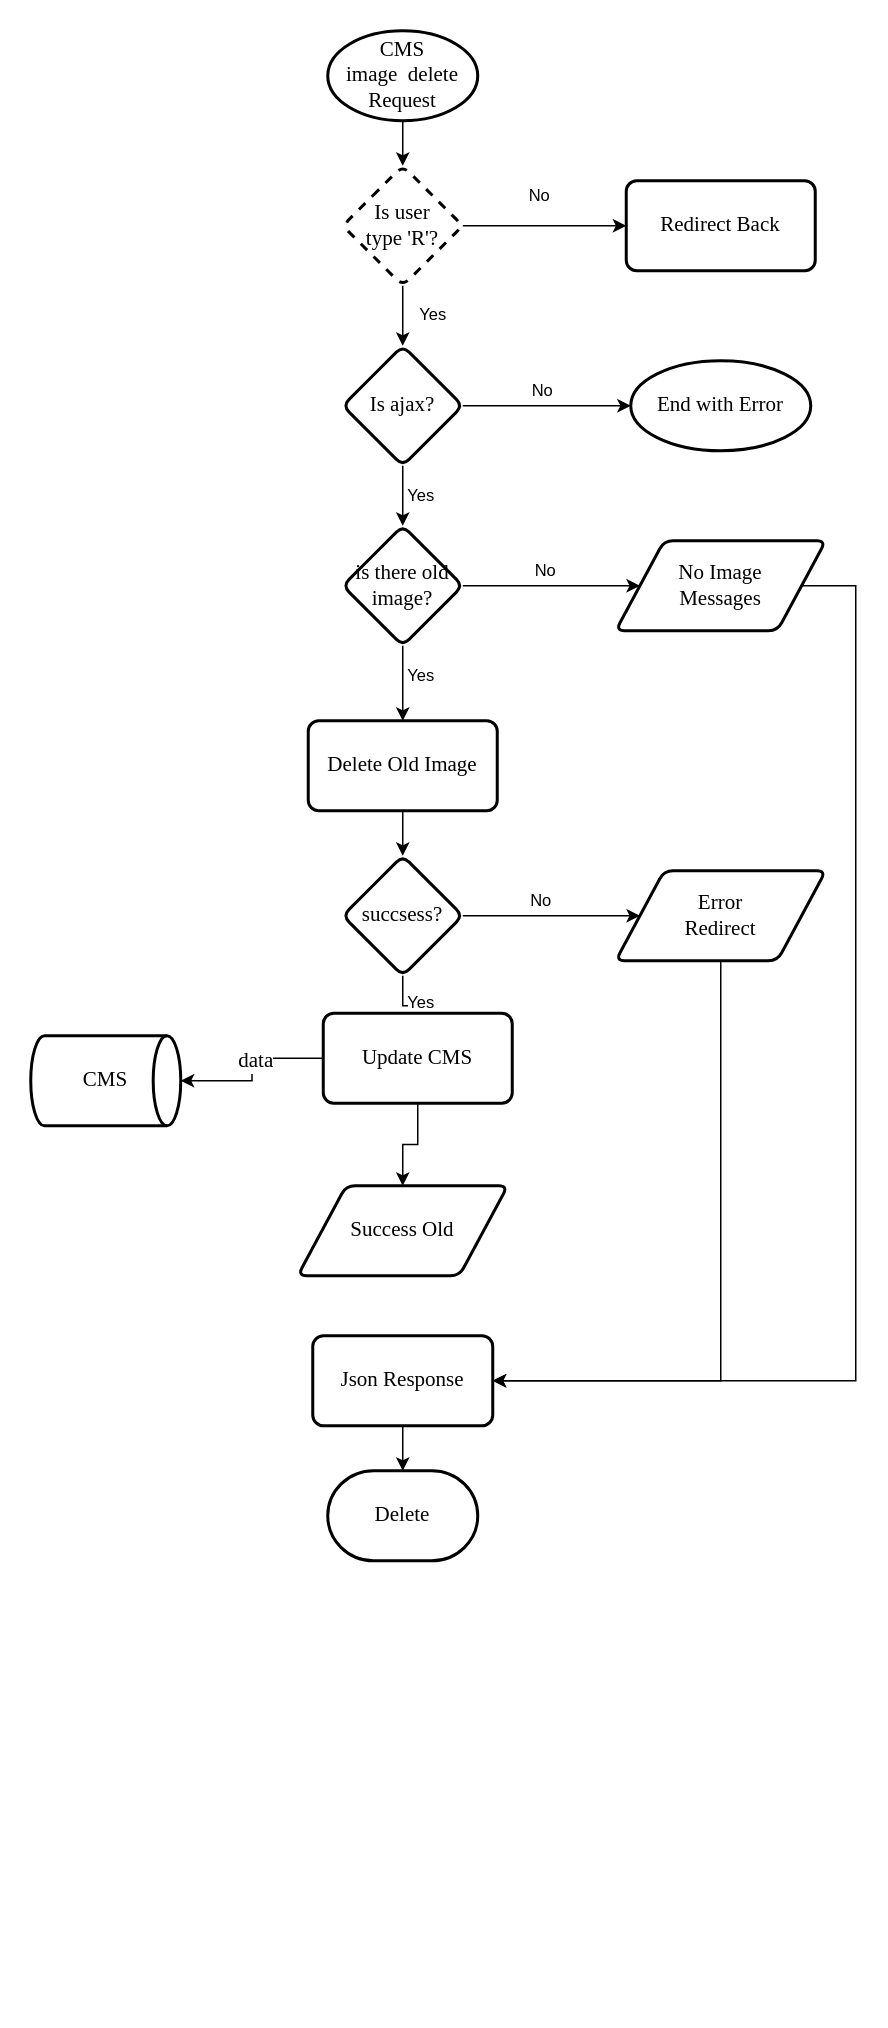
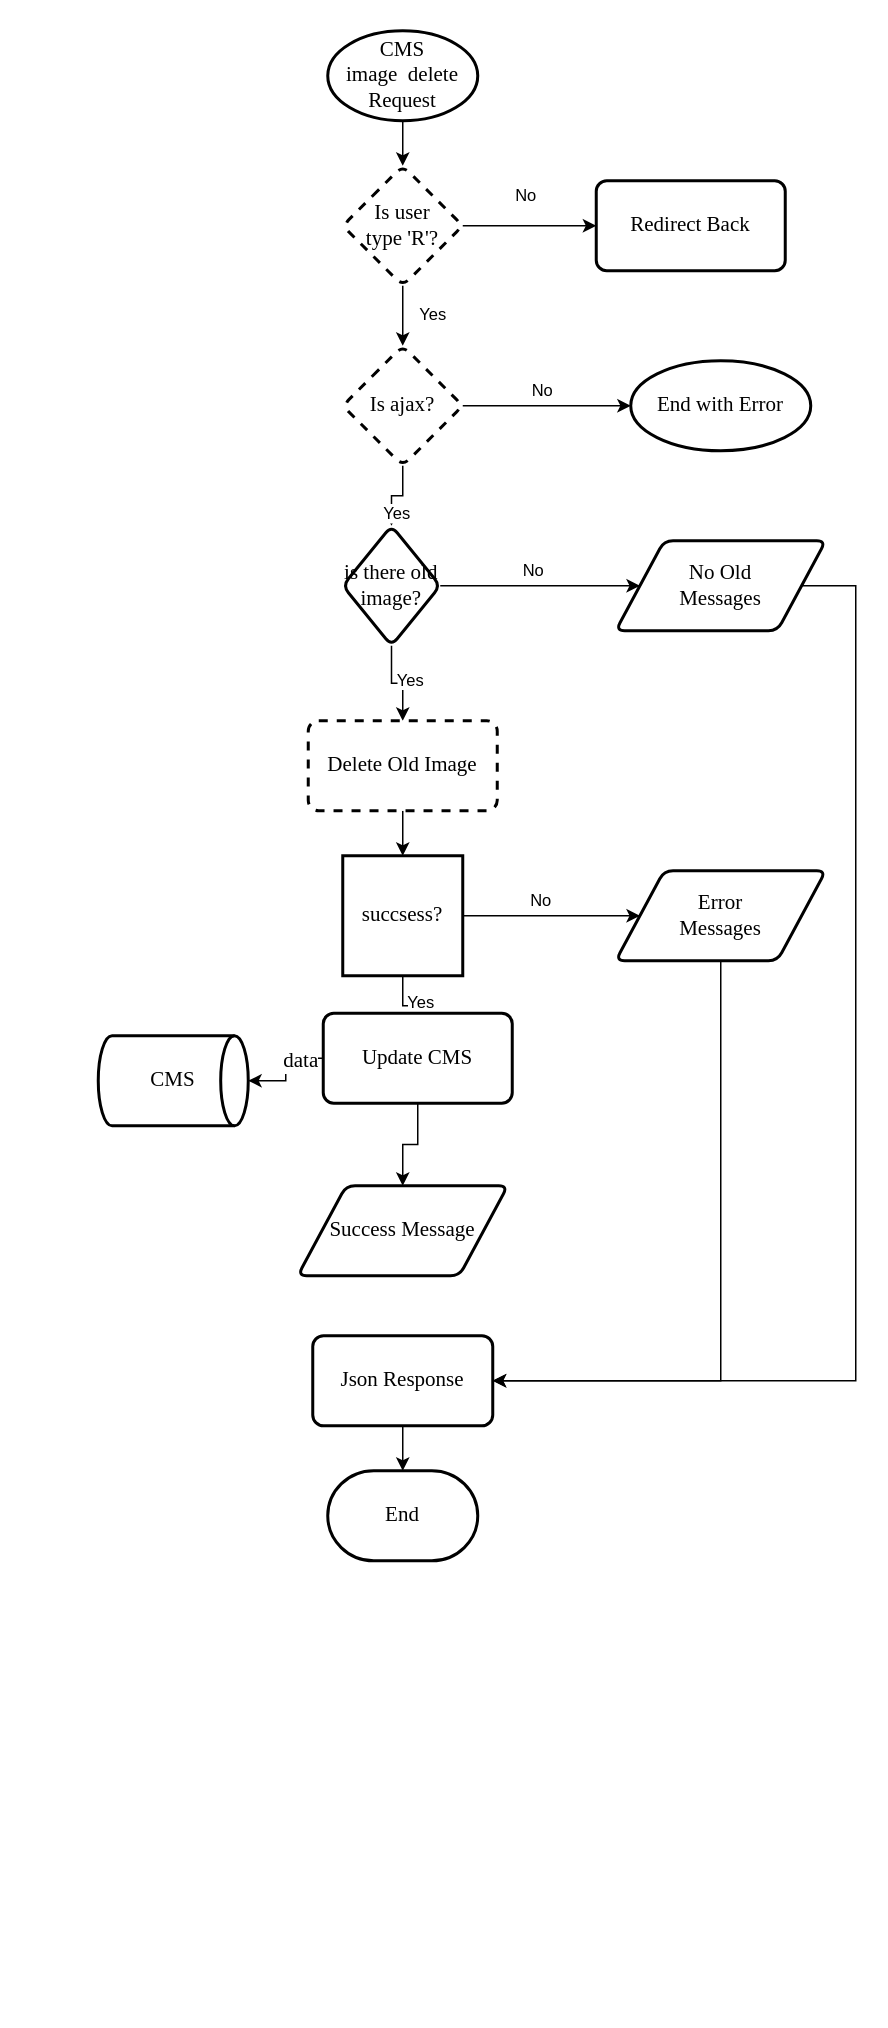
  <mxCell id="0" />
  <mxCell id="1" parent="0" />
  <mxCell id="2" style="edgeStyle=orthogonalEdgeStyle;rounded=0;orthogonalLoop=1;jettySize=auto;html=1;" parent="1" source="3" target="7" edge="1"><mxGeometry relative="1" as="geometry" /></mxCell>
  <mxCell id="3" value="CMS &lt;br&gt;image&amp;nbsp; delete Request" style="strokeWidth=2;html=1;shape=mxgraph.flowchart.start_1;whiteSpace=wrap;fontFamily=Times New Roman;fontSize=14;" parent="1" vertex="1"><mxGeometry x="218" y="20" width="100" height="60" as="geometry" /></mxCell>
  <mxCell id="4" value="" style="edgeStyle=elbowEdgeStyle;rounded=0;orthogonalLoop=1;jettySize=auto;html=1;" parent="1" edge="1"><mxGeometry relative="1" as="geometry"><mxPoint x="268" y="1330" as="sourcePoint" /></mxGeometry></mxCell>
  <mxCell id="5" value="No" style="edgeStyle=orthogonalEdgeStyle;rounded=0;orthogonalLoop=1;jettySize=auto;html=1;" parent="1" source="7" target="8" edge="1"><mxGeometry x="-0.061" y="20" relative="1" as="geometry"><mxPoint as="offset" /></mxGeometry></mxCell>
  <mxCell id="6" value="Yes" style="edgeStyle=orthogonalEdgeStyle;rounded=0;orthogonalLoop=1;jettySize=auto;html=1;" parent="1" source="7" target="11" edge="1"><mxGeometry x="-0.071" y="20" relative="1" as="geometry"><mxPoint x="268" y="230" as="targetPoint" /><mxPoint as="offset" /></mxGeometry></mxCell>
  <mxCell id="7" value="Is user &lt;br&gt;type 'R'?" style="rhombus;whiteSpace=wrap;html=1;fontSize=14;fontFamily=Times New Roman;strokeWidth=2;rounded=1;arcSize=12;dashed=1;" parent="1" vertex="1"><mxGeometry x="228" y="110" width="80" height="80" as="geometry" /></mxCell>
- <mxCell id="8" value="Redirect Back" style="rounded=1;whiteSpace=wrap;html=1;absoluteArcSize=1;arcSize=14;strokeWidth=2;fontFamily=Times New Roman;fontSize=14;" parent="1" vertex="1"><mxGeometry x="417" y="120" width="126" height="60" as="geometry" /></mxCell>
+ <mxCell id="8" value="Redirect Back" style="rounded=1;whiteSpace=wrap;html=1;absoluteArcSize=1;arcSize=14;strokeWidth=2;fontFamily=Times New Roman;fontSize=14;" parent="1" vertex="1"><mxGeometry x="397" y="120" width="126" height="60" as="geometry" /></mxCell>
  <mxCell id="9" value="Yes" style="edgeStyle=orthogonalEdgeStyle;rounded=0;orthogonalLoop=1;jettySize=auto;html=1;" parent="1" source="11" target="15" edge="1"><mxGeometry y="12" relative="1" as="geometry"><mxPoint as="offset" /><mxPoint x="268" y="350" as="targetPoint" /></mxGeometry></mxCell>
  <mxCell id="10" value="No" style="edgeStyle=orthogonalEdgeStyle;rounded=0;orthogonalLoop=1;jettySize=auto;html=1;" parent="1" source="11" target="12" edge="1"><mxGeometry x="-0.046" y="10" relative="1" as="geometry"><mxPoint x="480" y="270" as="targetPoint" /><mxPoint as="offset" /></mxGeometry></mxCell>
- <mxCell id="11" value="Is ajax?" style="rhombus;whiteSpace=wrap;html=1;fontSize=14;fontFamily=Times New Roman;strokeWidth=2;rounded=1;arcSize=12;" parent="1" vertex="1"><mxGeometry x="228" y="230" width="80" height="80" as="geometry" /></mxCell>
+ <mxCell id="11" value="Is ajax?" style="rhombus;whiteSpace=wrap;html=1;fontSize=14;fontFamily=Times New Roman;strokeWidth=2;rounded=1;arcSize=12;dashed=1;" parent="1" vertex="1"><mxGeometry x="228" y="230" width="80" height="80" as="geometry" /></mxCell>
  <mxCell id="12" value="End with Error" style="ellipse;whiteSpace=wrap;html=1;fontSize=14;fontFamily=Times New Roman;strokeWidth=2;rounded=1;arcSize=12;" parent="1" vertex="1"><mxGeometry x="420" y="240" width="120" height="60" as="geometry" /></mxCell>
  <mxCell id="13" value="No" style="edgeStyle=orthogonalEdgeStyle;rounded=0;orthogonalLoop=1;jettySize=auto;html=1;" parent="1" source="15" target="22" edge="1"><mxGeometry x="-0.071" y="10" relative="1" as="geometry"><mxPoint as="offset" /><mxPoint x="420" y="390" as="targetPoint" /></mxGeometry></mxCell>
  <mxCell id="14" value="Yes" style="edgeStyle=orthogonalEdgeStyle;rounded=0;orthogonalLoop=1;jettySize=auto;html=1;" parent="1" source="15" target="17" edge="1"><mxGeometry x="-0.2" y="12" relative="1" as="geometry"><mxPoint as="offset" /></mxGeometry></mxCell>
- <mxCell id="15" value="is there old image?" style="rhombus;whiteSpace=wrap;html=1;fontSize=14;fontFamily=Times New Roman;strokeWidth=2;rounded=1;arcSize=12;" parent="1" vertex="1"><mxGeometry x="228" y="350" width="80" height="80" as="geometry" /></mxCell>
+ <mxCell id="15" value="is there old image?" style="rhombus;whiteSpace=wrap;html=1;fontSize=14;fontFamily=Times New Roman;strokeWidth=2;rounded=1;arcSize=12;" parent="1" vertex="1"><mxGeometry x="228" y="350" width="65" height="80" as="geometry" /></mxCell>
  <mxCell id="16" style="edgeStyle=orthogonalEdgeStyle;rounded=0;orthogonalLoop=1;jettySize=auto;html=1;" parent="1" source="17" target="25" edge="1"><mxGeometry relative="1" as="geometry" /></mxCell>
- <mxCell id="17" value="Delete Old Image" style="rounded=1;whiteSpace=wrap;html=1;absoluteArcSize=1;arcSize=14;strokeWidth=2;fontFamily=Times New Roman;fontSize=14;" parent="1" vertex="1"><mxGeometry x="205" y="480" width="126" height="60" as="geometry" /></mxCell>
+ <mxCell id="17" value="Delete Old Image" style="rounded=1;whiteSpace=wrap;html=1;absoluteArcSize=1;arcSize=14;strokeWidth=2;fontFamily=Times New Roman;fontSize=14;dashed=1;" parent="1" vertex="1"><mxGeometry x="205" y="480" width="126" height="60" as="geometry" /></mxCell>
  <mxCell id="18" style="edgeStyle=orthogonalEdgeStyle;rounded=0;orthogonalLoop=1;jettySize=auto;html=1;fontFamily=Times New Roman;fontSize=14;" parent="1" source="29" target="20" edge="1"><mxGeometry relative="1" as="geometry"><mxPoint x="201" y="720" as="sourcePoint" /></mxGeometry></mxCell>
  <mxCell id="19" value="data" style="edgeLabel;html=1;align=center;verticalAlign=middle;resizable=0;points=[];fontSize=14;fontFamily=Times New Roman;" parent="18" connectable="0" vertex="1"><mxGeometry x="0.307" y="-2" relative="1" as="geometry"><mxPoint x="11" y="-12" as="offset" /></mxGeometry></mxCell>
- <mxCell id="20" value="CMS" style="strokeWidth=2;html=1;shape=mxgraph.flowchart.direct_data;whiteSpace=wrap;fontFamily=Times New Roman;fontSize=14;" parent="1" vertex="1"><mxGeometry x="20" y="690" width="100" height="60" as="geometry" /></mxCell>
+ <mxCell id="20" value="CMS" style="strokeWidth=2;html=1;shape=mxgraph.flowchart.direct_data;whiteSpace=wrap;fontFamily=Times New Roman;fontSize=14;" parent="1" vertex="1"><mxGeometry x="65" y="690" width="100" height="60" as="geometry" /></mxCell>
  <mxCell id="21" style="edgeStyle=orthogonalEdgeStyle;rounded=0;orthogonalLoop=1;jettySize=auto;html=1;" parent="1" source="22" target="33" edge="1"><mxGeometry relative="1" as="geometry"><Array as="points"><mxPoint x="570" y="390" /><mxPoint x="570" y="920" /></Array></mxGeometry></mxCell>
- <mxCell id="22" value="No Image&lt;br&gt;Messages" style="shape=parallelogram;html=1;strokeWidth=2;perimeter=parallelogramPerimeter;whiteSpace=wrap;rounded=1;arcSize=12;size=0.23;fontFamily=Times New Roman;fontSize=14;" parent="1" vertex="1"><mxGeometry x="410" y="360" width="140" height="60" as="geometry" /></mxCell>
+ <mxCell id="22" value="No Old&lt;br&gt;Messages" style="shape=parallelogram;html=1;strokeWidth=2;perimeter=parallelogramPerimeter;whiteSpace=wrap;rounded=1;arcSize=12;size=0.23;fontFamily=Times New Roman;fontSize=14;" parent="1" vertex="1"><mxGeometry x="410" y="360" width="140" height="60" as="geometry" /></mxCell>
  <mxCell id="23" value="No" style="edgeStyle=orthogonalEdgeStyle;rounded=0;orthogonalLoop=1;jettySize=auto;html=1;entryX=0;entryY=0.5;entryDx=0;entryDy=0;" parent="1" source="25" target="27" edge="1"><mxGeometry x="-0.119" y="10" relative="1" as="geometry"><mxPoint as="offset" /></mxGeometry></mxCell>
  <mxCell id="24" value="Yes" style="edgeStyle=orthogonalEdgeStyle;rounded=0;orthogonalLoop=1;jettySize=auto;html=1;" parent="1" source="25" target="29" edge="1"><mxGeometry y="12" relative="1" as="geometry"><mxPoint as="offset" /></mxGeometry></mxCell>
- <mxCell id="25" value="succsess?" style="rhombus;whiteSpace=wrap;html=1;fontSize=14;fontFamily=Times New Roman;strokeWidth=2;rounded=1;arcSize=12;" parent="1" vertex="1"><mxGeometry x="228" y="570" width="80" height="80" as="geometry" /></mxCell>
+ <mxCell id="25" value="succsess?" style="whiteSpace=wrap;html=1;fontSize=14;fontFamily=Times New Roman;strokeWidth=2;arcSize=12;rounded=0;" parent="1" vertex="1"><mxGeometry x="228" y="570" width="80" height="80" as="geometry" /></mxCell>
  <mxCell id="26" style="edgeStyle=orthogonalEdgeStyle;rounded=0;orthogonalLoop=1;jettySize=auto;html=1;" parent="1" source="27" target="33" edge="1"><mxGeometry relative="1" as="geometry"><Array as="points"><mxPoint x="480" y="920" /></Array></mxGeometry></mxCell>
- <mxCell id="27" value="Error&lt;br&gt;Redirect" style="shape=parallelogram;html=1;strokeWidth=2;perimeter=parallelogramPerimeter;whiteSpace=wrap;rounded=1;arcSize=12;size=0.23;fontFamily=Times New Roman;fontSize=14;" parent="1" vertex="1"><mxGeometry x="410" y="580" width="140" height="60" as="geometry" /></mxCell>
+ <mxCell id="27" value="Error&lt;br&gt;Messages" style="shape=parallelogram;html=1;strokeWidth=2;perimeter=parallelogramPerimeter;whiteSpace=wrap;rounded=1;arcSize=12;size=0.23;fontFamily=Times New Roman;fontSize=14;" parent="1" vertex="1"><mxGeometry x="410" y="580" width="140" height="60" as="geometry" /></mxCell>
  <mxCell id="28" style="edgeStyle=orthogonalEdgeStyle;rounded=0;orthogonalLoop=1;jettySize=auto;html=1;" parent="1" source="29" target="31" edge="1"><mxGeometry relative="1" as="geometry" /></mxCell>
  <mxCell id="29" value="Update CMS" style="rounded=1;whiteSpace=wrap;html=1;absoluteArcSize=1;arcSize=14;strokeWidth=2;fontFamily=Times New Roman;fontSize=14;" parent="1" vertex="1"><mxGeometry x="215" y="675" width="126" height="60" as="geometry" /></mxCell>
- <mxCell id="30" value="Delete" style="strokeWidth=2;html=1;shape=mxgraph.flowchart.terminator;whiteSpace=wrap;fontFamily=Times New Roman;fontSize=14;" parent="1" vertex="1"><mxGeometry x="218" y="980" width="100" height="60" as="geometry" /></mxCell>
- <mxCell id="31" value="Success Old" style="shape=parallelogram;html=1;strokeWidth=2;perimeter=parallelogramPerimeter;whiteSpace=wrap;rounded=1;arcSize=12;size=0.23;fontFamily=Times New Roman;fontSize=14;" parent="1" vertex="1"><mxGeometry x="198" y="790" width="140" height="60" as="geometry" /></mxCell>
+ <mxCell id="30" value="End" style="strokeWidth=2;html=1;shape=mxgraph.flowchart.terminator;whiteSpace=wrap;fontFamily=Times New Roman;fontSize=14;" parent="1" vertex="1"><mxGeometry x="218" y="980" width="100" height="60" as="geometry" /></mxCell>
+ <mxCell id="31" value="Success Message" style="shape=parallelogram;html=1;strokeWidth=2;perimeter=parallelogramPerimeter;whiteSpace=wrap;rounded=1;arcSize=12;size=0.23;fontFamily=Times New Roman;fontSize=14;" parent="1" vertex="1"><mxGeometry x="198" y="790" width="140" height="60" as="geometry" /></mxCell>
  <mxCell id="32" style="edgeStyle=orthogonalEdgeStyle;rounded=0;orthogonalLoop=1;jettySize=auto;html=1;" parent="1" source="33" target="30" edge="1"><mxGeometry relative="1" as="geometry" /></mxCell>
  <mxCell id="33" value="Json Response" style="whiteSpace=wrap;html=1;fontSize=14;fontFamily=Times New Roman;strokeWidth=2;rounded=1;arcSize=12;" parent="1" vertex="1"><mxGeometry x="208" y="890" width="120" height="60" as="geometry" /></mxCell>
